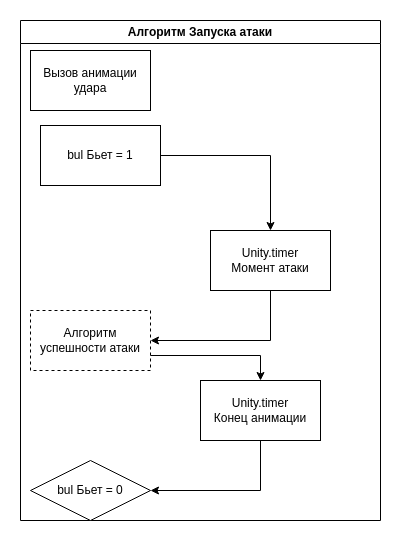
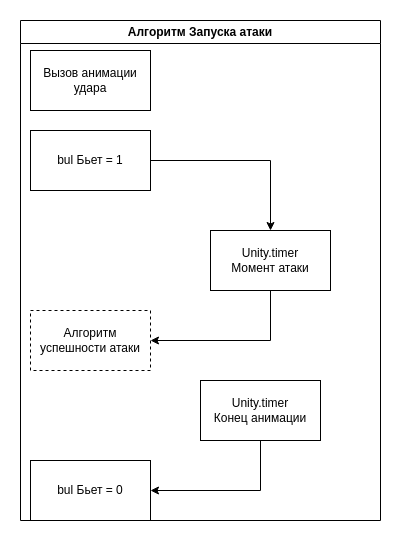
  <mxCell id="0" />
  <mxCell id="1" parent="0" />
  <mxCell id="2" value="Алгоритм Запуска атаки" style="swimlane;whiteSpace=wrap;html=1;" vertex="1" parent="1"><mxGeometry x="20" y="20" width="360" height="500" as="geometry" /></mxCell>
  <mxCell id="3" value="Вызов анимации удара" style="rounded=0;whiteSpace=wrap;html=1;" vertex="1" parent="2"><mxGeometry x="10" y="30" width="120" height="60" as="geometry" /></mxCell>
  <mxCell id="4" style="edgeStyle=orthogonalEdgeStyle;rounded=0;orthogonalLoop=1;jettySize=auto;html=1;exitX=0.5;exitY=1;exitDx=0;exitDy=0;entryX=1;entryY=0.5;entryDx=0;entryDy=0;" edge="1" parent="2" source="5" target="6"><mxGeometry relative="1" as="geometry" /></mxCell>
  <mxCell id="5" value="Unity.timer&lt;br&gt;Момент атаки" style="rounded=0;whiteSpace=wrap;html=1;" vertex="1" parent="2"><mxGeometry x="190" y="210" width="120" height="60" as="geometry" /></mxCell>
  <mxCell id="6" value="Алгоритм успешности атаки" style="rounded=0;whiteSpace=wrap;html=1;dashed=1;" vertex="1" parent="2"><mxGeometry x="10" y="290" width="120" height="60" as="geometry" /></mxCell>
  <mxCell id="7" style="edgeStyle=orthogonalEdgeStyle;rounded=0;orthogonalLoop=1;jettySize=auto;html=1;exitX=1;exitY=0.5;exitDx=0;exitDy=0;" edge="1" parent="2" source="8" target="5"><mxGeometry relative="1" as="geometry" /></mxCell>
- <mxCell id="8" value="bul Бьет = 1" style="rounded=0;whiteSpace=wrap;html=1;" vertex="1" parent="2"><mxGeometry x="20" y="105" width="120" height="60" as="geometry" /></mxCell>
- <mxCell id="9" value="bul Бьет = 0" style="rhombus;whiteSpace=wrap;html=1;" vertex="1" parent="2"><mxGeometry x="9.999" y="440" width="120" height="60" as="geometry" /></mxCell>
+ <mxCell id="8" value="bul Бьет = 1" style="rounded=0;whiteSpace=wrap;html=1;" vertex="1" parent="2"><mxGeometry x="10" y="110" width="120" height="60" as="geometry" /></mxCell>
+ <mxCell id="9" value="bul Бьет = 0" style="rounded=0;whiteSpace=wrap;html=1;" vertex="1" parent="2"><mxGeometry x="9.999" y="440" width="120" height="60" as="geometry" /></mxCell>
  <mxCell id="10" style="edgeStyle=orthogonalEdgeStyle;rounded=0;orthogonalLoop=1;jettySize=auto;html=1;exitX=0.5;exitY=1;exitDx=0;exitDy=0;entryX=1;entryY=0.5;entryDx=0;entryDy=0;" edge="1" parent="2" source="11" target="9"><mxGeometry relative="1" as="geometry" /></mxCell>
  <mxCell id="11" value="Unity.timer&lt;br&gt;Конец анимации" style="rounded=0;whiteSpace=wrap;html=1;" vertex="1" parent="2"><mxGeometry x="180" y="360" width="120" height="60" as="geometry" /></mxCell>
- <mxCell id="12" style="edgeStyle=orthogonalEdgeStyle;rounded=0;orthogonalLoop=1;jettySize=auto;html=1;exitX=1;exitY=0.75;exitDx=0;exitDy=0;" edge="1" parent="2" source="6" target="11"><mxGeometry relative="1" as="geometry"><mxPoint x="230" y="370" as="targetPoint" /></mxGeometry></mxCell>
